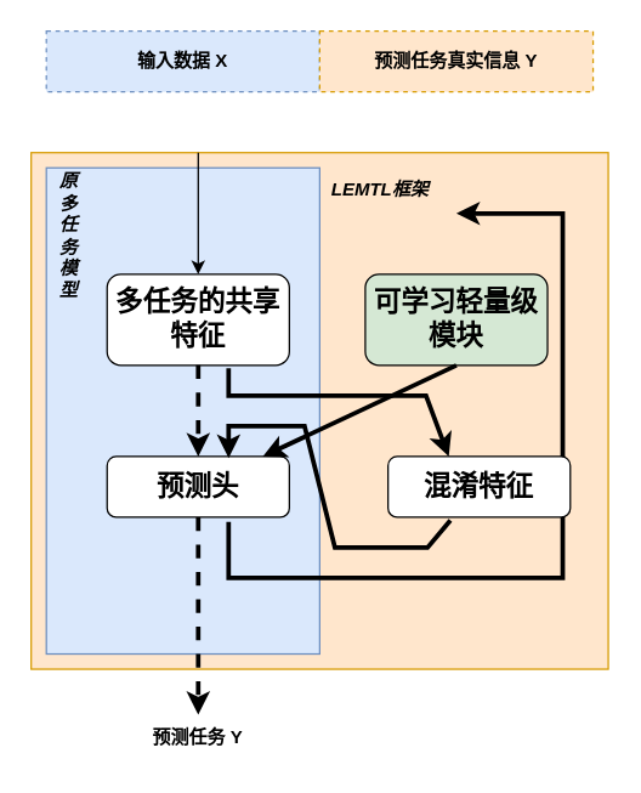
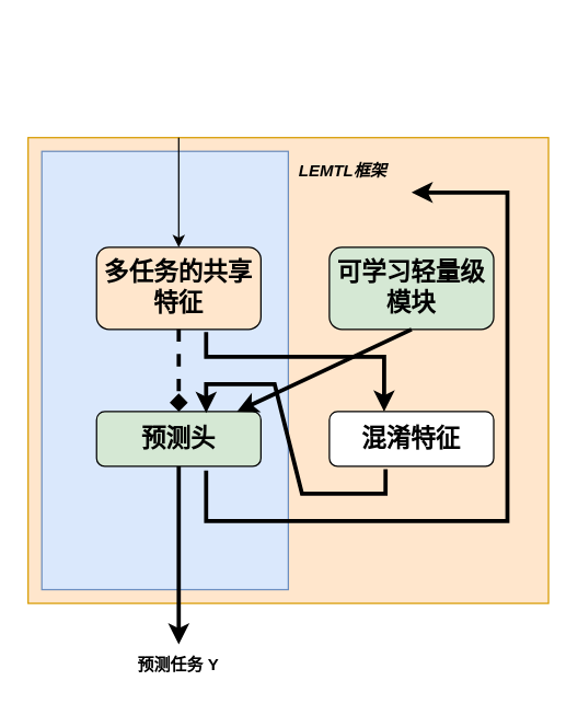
  <mxCell id="0" />
  <mxCell id="1" parent="0" />
  <mxCell id="2" value="" style="rounded=0;whiteSpace=wrap;html=1;fillColor=#ffe6cc;strokeColor=#d79b00;" parent="1" vertex="1"><mxGeometry x="20" y="100" width="380" height="340" as="geometry" /></mxCell>
  <mxCell id="3" value="" style="rounded=0;whiteSpace=wrap;html=1;fillColor=#dae8fc;strokeColor=#6c8ebf;" parent="1" vertex="1"><mxGeometry x="30" y="110" width="180" height="320" as="geometry" /></mxCell>
- <mxCell id="4" value="&lt;b&gt;&lt;font style=&quot;font-size: 18px;&quot;&gt;多任务的共享特征&lt;/font&gt;&lt;/b&gt;" style="rounded=1;whiteSpace=wrap;html=1;" parent="1" vertex="1"><mxGeometry x="70" y="180" width="120" height="60" as="geometry" /></mxCell>
- <mxCell id="5" value="&lt;b&gt;&lt;font style=&quot;font-size: 18px;&quot;&gt;预测头&lt;/font&gt;&lt;/b&gt;" style="rounded=1;whiteSpace=wrap;html=1;" parent="1" vertex="1"><mxGeometry x="70" y="300" width="120" height="40" as="geometry" /></mxCell>
+ <mxCell id="4" value="&lt;b&gt;&lt;font style=&quot;font-size: 18px;&quot;&gt;多任务的共享特征&lt;/font&gt;&lt;/b&gt;" style="rounded=1;whiteSpace=wrap;html=1;fillColor=#ffe6cc;" parent="1" vertex="1"><mxGeometry x="70" y="180" width="120" height="60" as="geometry" /></mxCell>
+ <mxCell id="5" value="&lt;b&gt;&lt;font style=&quot;font-size: 18px;&quot;&gt;预测头&lt;/font&gt;&lt;/b&gt;" style="rounded=1;whiteSpace=wrap;html=1;fillColor=#d5e8d4;" parent="1" vertex="1"><mxGeometry x="70" y="300" width="120" height="40" as="geometry" /></mxCell>
  <mxCell id="6" value="&lt;b&gt;&lt;font style=&quot;font-size: 18px;&quot;&gt;可学习轻量级模块&lt;/font&gt;&lt;/b&gt;" style="rounded=1;whiteSpace=wrap;html=1;fillColor=#d5e8d4;" parent="1" vertex="1"><mxGeometry x="240" y="180" width="120" height="60" as="geometry" /></mxCell>
  <mxCell id="7" value="" style="endArrow=classic;html=1;rounded=0;" parent="1" target="4" edge="1"><mxGeometry width="50" height="50" relative="1" as="geometry"><mxPoint x="130" y="100" as="sourcePoint" /><mxPoint x="310" y="300" as="targetPoint" /></mxGeometry></mxCell>
- <mxCell id="8" value="&lt;b&gt;输入数据 X&lt;/b&gt;" style="text;html=1;align=center;verticalAlign=middle;whiteSpace=wrap;rounded=0;fillColor=#dae8fc;strokeColor=#6c8ebf;dashed=1;strokeWidth=1;" parent="1" vertex="1"><mxGeometry x="30" y="20" width="180" height="40" as="geometry" /></mxCell>
- <mxCell id="9" value="&lt;b&gt;预测任务真实信息 Y&lt;/b&gt;" style="text;html=1;align=center;verticalAlign=middle;whiteSpace=wrap;rounded=0;fillColor=#ffe6cc;strokeColor=#d79b00;dashed=1;strokeWidth=1;" parent="1" vertex="1"><mxGeometry x="210" y="20" width="180" height="40" as="geometry" /></mxCell>
- <mxCell id="10" value="" style="endArrow=classic;html=1;rounded=0;exitX=0.5;exitY=1;exitDx=0;exitDy=0;entryX=0.5;entryY=0;entryDx=0;entryDy=0;strokeWidth=3;fillColor=#d5e8d4;strokeColor=#000000;dashed=1;" parent="1" source="4" target="5" edge="1"><mxGeometry width="50" height="50" relative="1" as="geometry"><mxPoint x="140" y="110" as="sourcePoint" /><mxPoint x="140" y="190" as="targetPoint" /></mxGeometry></mxCell>
+ <mxCell id="10" value="" style="endArrow=diamond;html=1;rounded=0;exitX=0.5;exitY=1;exitDx=0;exitDy=0;entryX=0.5;entryY=0;entryDx=0;entryDy=0;strokeWidth=3;fillColor=#d5e8d4;strokeColor=#000000;dashed=1;" parent="1" source="4" target="5" edge="1"><mxGeometry width="50" height="50" relative="1" as="geometry"><mxPoint x="140" y="110" as="sourcePoint" /><mxPoint x="140" y="190" as="targetPoint" /></mxGeometry></mxCell>
  <mxCell id="11" value="" style="endArrow=classic;html=1;rounded=0;strokeWidth=3;" parent="1" edge="1"><mxGeometry width="50" height="50" relative="1" as="geometry"><mxPoint x="150" y="343" as="sourcePoint" /><mxPoint x="300" y="140" as="targetPoint" /><Array as="points"><mxPoint x="150" y="380" /><mxPoint x="370" y="380" /><mxPoint x="370" y="140" /></Array></mxGeometry></mxCell>
- <mxCell id="12" value="" style="endArrow=classic;html=1;rounded=0;exitX=0.5;exitY=1;exitDx=0;exitDy=0;entryX=0.5;entryY=0;entryDx=0;entryDy=0;fillColor=#d5e8d4;strokeColor=#000000;strokeWidth=3;dashed=1;" parent="1" source="5" target="13" edge="1"><mxGeometry width="50" height="50" relative="1" as="geometry"><mxPoint x="260" y="350" as="sourcePoint" /><mxPoint x="130" y="430" as="targetPoint" /></mxGeometry></mxCell>
+ <mxCell id="12" value="" style="endArrow=classic;html=1;rounded=0;exitX=0.5;exitY=1;exitDx=0;exitDy=0;entryX=0.5;entryY=0;entryDx=0;entryDy=0;fillColor=#d5e8d4;strokeColor=#000000;strokeWidth=3;dashed=0;" parent="1" source="5" target="13" edge="1"><mxGeometry width="50" height="50" relative="1" as="geometry"><mxPoint x="260" y="350" as="sourcePoint" /><mxPoint x="130" y="430" as="targetPoint" /></mxGeometry></mxCell>
  <mxCell id="13" value="&lt;b&gt;预测任务 Y&lt;/b&gt;" style="text;html=1;align=center;verticalAlign=middle;whiteSpace=wrap;rounded=0;" parent="1" vertex="1"><mxGeometry x="70" y="470" width="120" height="30" as="geometry" /></mxCell>
- <mxCell id="14" value="&lt;b&gt;&lt;font style=&quot;font-size: 18px;&quot;&gt;混淆特征&lt;/font&gt;&lt;/b&gt;" style="rounded=1;whiteSpace=wrap;html=1;" parent="1" vertex="1"><mxGeometry x="255" y="300" width="120" height="40" as="geometry" /></mxCell>
+ <mxCell id="14" value="&lt;b&gt;&lt;font style=&quot;font-size: 18px;&quot;&gt;混淆特征&lt;/font&gt;&lt;/b&gt;" style="rounded=1;whiteSpace=wrap;html=1;" parent="1" vertex="1"><mxGeometry x="240" y="300" width="120" height="40" as="geometry" /></mxCell>
  <mxCell id="15" value="" style="endArrow=classic;html=1;rounded=0;exitX=0.5;exitY=1;exitDx=0;exitDy=0;strokeWidth=3;" parent="1" source="6" target="5" edge="1"><mxGeometry width="50" height="50" relative="1" as="geometry"><mxPoint x="260" y="350" as="sourcePoint" /><mxPoint x="310" y="300" as="targetPoint" /></mxGeometry></mxCell>
  <mxCell id="16" value="" style="endArrow=classic;html=1;rounded=0;entryX=0.333;entryY=0;entryDx=0;entryDy=0;entryPerimeter=0;strokeWidth=3;" parent="1" target="14" edge="1"><mxGeometry width="50" height="50" relative="1" as="geometry"><mxPoint x="150" y="242" as="sourcePoint" /><mxPoint x="250" y="270" as="targetPoint" /><Array as="points"><mxPoint x="150" y="260" /><mxPoint x="280" y="260" /></Array></mxGeometry></mxCell>
  <mxCell id="17" value="" style="endArrow=classic;html=1;rounded=0;exitX=0.342;exitY=1.05;exitDx=0;exitDy=0;exitPerimeter=0;strokeWidth=3;" parent="1" source="14" edge="1"><mxGeometry width="50" height="50" relative="1" as="geometry"><mxPoint x="270" y="360" as="sourcePoint" /><mxPoint x="150" y="301" as="targetPoint" /><Array as="points"><mxPoint x="281" y="360" /><mxPoint x="220" y="360" /><mxPoint x="200" y="280" /><mxPoint x="150" y="280" /></Array></mxGeometry></mxCell>
- <mxCell id="18" value="&lt;i&gt;&lt;b&gt;原&lt;/b&gt;&lt;/i&gt;&lt;div&gt;&lt;i&gt;&lt;b&gt;多&lt;/b&gt;&lt;/i&gt;&lt;/div&gt;&lt;div&gt;&lt;i&gt;&lt;b&gt;任&lt;/b&gt;&lt;/i&gt;&lt;/div&gt;&lt;div&gt;&lt;i&gt;&lt;b&gt;务&lt;/b&gt;&lt;/i&gt;&lt;/div&gt;&lt;div&gt;&lt;i&gt;&lt;b&gt;模&lt;/b&gt;&lt;/i&gt;&lt;/div&gt;&lt;div&gt;&lt;i&gt;&lt;b&gt;型&lt;/b&gt;&lt;/i&gt;&lt;/div&gt;" style="text;html=1;align=center;verticalAlign=middle;whiteSpace=wrap;rounded=0;" vertex="1" parent="1"><mxGeometry x="30" y="110" width="30" height="90" as="geometry" /></mxCell>
  <mxCell id="19" value="&lt;b&gt;&lt;i&gt;LEMTL框架&lt;/i&gt;&lt;/b&gt;" style="text;html=1;align=center;verticalAlign=middle;whiteSpace=wrap;rounded=0;" vertex="1" parent="1"><mxGeometry x="210" y="110" width="80" height="30" as="geometry" /></mxCell>
